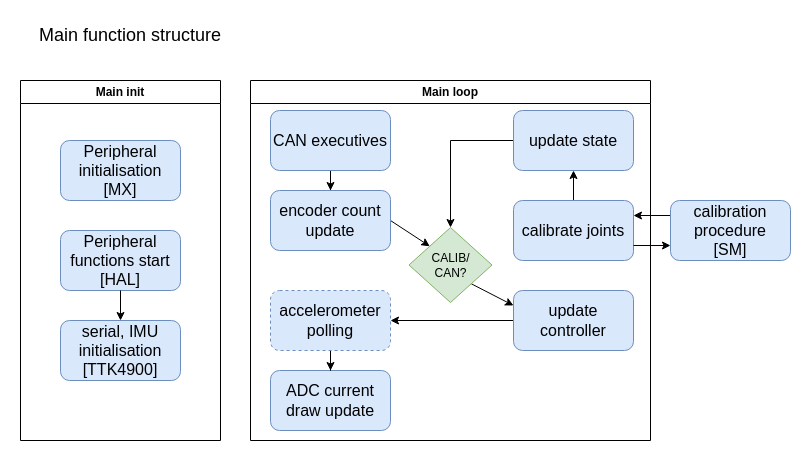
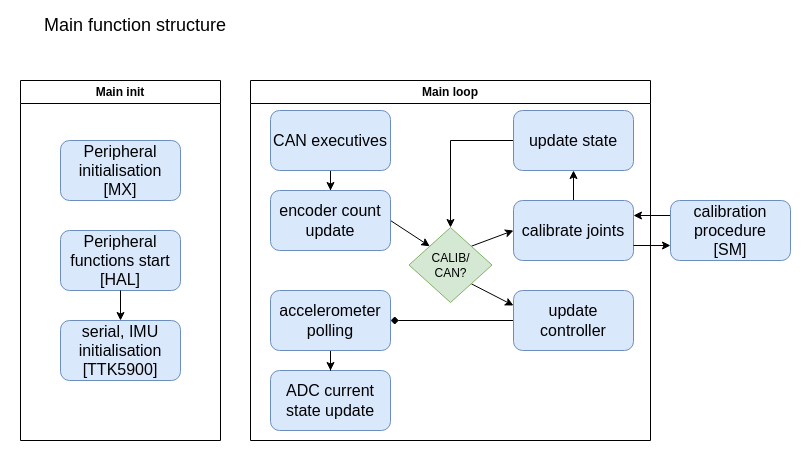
  <mxCell id="0" />
  <mxCell id="1" parent="0" />
- <mxCell id="2" value="Main function structure" style="text;html=1;align=center;verticalAlign=middle;whiteSpace=wrap;rounded=0;fontSize=18;" vertex="1" parent="1"><mxGeometry x="30" y="20" width="200" height="30" as="geometry" /></mxCell>
+ <mxCell id="2" value="Main function structure" style="text;html=1;align=center;verticalAlign=middle;whiteSpace=wrap;rounded=0;fontSize=18;" vertex="1" parent="1"><mxGeometry x="35" y="10" width="200" height="30" as="geometry" /></mxCell>
  <mxCell id="3" value="Main loop" style="swimlane;whiteSpace=wrap;html=1;" vertex="1" parent="1"><mxGeometry x="250" y="80" width="400" height="360" as="geometry" /></mxCell>
  <mxCell id="4" value="" style="edgeStyle=orthogonalEdgeStyle;rounded=0;orthogonalLoop=1;jettySize=auto;html=1;" edge="1" parent="3" source="5" target="7"><mxGeometry relative="1" as="geometry" /></mxCell>
  <mxCell id="5" value="CAN executives" style="rounded=1;whiteSpace=wrap;html=1;fontSize=16;fillColor=#dae8fc;strokeColor=#6c8ebf;" vertex="1" parent="3"><mxGeometry x="20" y="30" width="120" height="60" as="geometry" /></mxCell>
  <mxCell id="6" style="rounded=0;orthogonalLoop=1;jettySize=auto;html=1;exitX=1;exitY=0.5;exitDx=0;exitDy=0;entryX=0;entryY=0;entryDx=0;entryDy=0;" edge="1" parent="3" source="7" target="11"><mxGeometry relative="1" as="geometry" /></mxCell>
  <mxCell id="7" value="encoder count update" style="rounded=1;whiteSpace=wrap;html=1;fontSize=16;fillColor=#dae8fc;strokeColor=#6c8ebf;" vertex="1" parent="3"><mxGeometry x="20" y="110" width="120" height="60" as="geometry" /></mxCell>
- <mxCell id="8" value="ADC current draw update" style="rounded=1;whiteSpace=wrap;html=1;fontSize=16;fillColor=#dae8fc;strokeColor=#6c8ebf;" vertex="1" parent="3"><mxGeometry x="20" y="290" width="120" height="60" as="geometry" /></mxCell>
+ <mxCell id="8" value="ADC current state update" style="rounded=1;whiteSpace=wrap;html=1;fontSize=16;fillColor=#dae8fc;strokeColor=#6c8ebf;" vertex="1" parent="3"><mxGeometry x="20" y="290" width="120" height="60" as="geometry" /></mxCell>
+ <mxCell id="9" style="rounded=0;orthogonalLoop=1;jettySize=auto;html=1;exitX=1;exitY=0;exitDx=0;exitDy=0;entryX=0;entryY=0.5;entryDx=0;entryDy=0;" edge="1" parent="3" source="11" target="13"><mxGeometry relative="1" as="geometry" /></mxCell>
  <mxCell id="10" style="rounded=0;orthogonalLoop=1;jettySize=auto;html=1;exitX=1;exitY=1;exitDx=0;exitDy=0;entryX=0;entryY=0.25;entryDx=0;entryDy=0;" edge="1" parent="3" source="11" target="15"><mxGeometry relative="1" as="geometry" /></mxCell>
  <mxCell id="11" value="CALIB/&lt;div&gt;CAN?&lt;/div&gt;" style="rhombus;whiteSpace=wrap;html=1;fillColor=#d5e8d4;strokeColor=#82b366;" vertex="1" parent="3"><mxGeometry x="158.5" y="147" width="83" height="75" as="geometry" /></mxCell>
  <mxCell id="12" value="" style="edgeStyle=orthogonalEdgeStyle;rounded=0;orthogonalLoop=1;jettySize=auto;html=1;" edge="1" parent="3" source="13" target="17"><mxGeometry relative="1" as="geometry" /></mxCell>
  <mxCell id="13" value="calibrate joints" style="rounded=1;whiteSpace=wrap;html=1;fontSize=16;fillColor=#dae8fc;strokeColor=#6c8ebf;" vertex="1" parent="3"><mxGeometry x="263" y="120" width="120" height="60" as="geometry" /></mxCell>
- <mxCell id="14" style="edgeStyle=orthogonalEdgeStyle;rounded=0;orthogonalLoop=1;jettySize=auto;html=1;exitX=0;exitY=0.5;exitDx=0;exitDy=0;" edge="1" parent="3" source="15" target="19"><mxGeometry relative="1" as="geometry" /></mxCell>
+ <mxCell id="14" style="edgeStyle=orthogonalEdgeStyle;rounded=0;orthogonalLoop=1;jettySize=auto;html=1;exitX=0;exitY=0.5;exitDx=0;exitDy=0;endArrow=diamond;" edge="1" parent="3" source="15" target="19"><mxGeometry relative="1" as="geometry" /></mxCell>
  <mxCell id="15" value="update controller" style="rounded=1;whiteSpace=wrap;html=1;fontSize=16;fillColor=#dae8fc;strokeColor=#6c8ebf;" vertex="1" parent="3"><mxGeometry x="263" y="210" width="120" height="60" as="geometry" /></mxCell>
  <mxCell id="16" style="edgeStyle=orthogonalEdgeStyle;rounded=0;orthogonalLoop=1;jettySize=auto;html=1;exitX=0;exitY=0.5;exitDx=0;exitDy=0;entryX=0.5;entryY=0;entryDx=0;entryDy=0;" edge="1" parent="3" source="17" target="11"><mxGeometry relative="1" as="geometry" /></mxCell>
  <mxCell id="17" value="update state" style="rounded=1;whiteSpace=wrap;html=1;fontSize=16;fillColor=#dae8fc;strokeColor=#6c8ebf;" vertex="1" parent="3"><mxGeometry x="263" y="30" width="120" height="60" as="geometry" /></mxCell>
  <mxCell id="18" value="" style="edgeStyle=orthogonalEdgeStyle;rounded=0;orthogonalLoop=1;jettySize=auto;html=1;" edge="1" parent="3" source="19" target="8"><mxGeometry relative="1" as="geometry" /></mxCell>
- <mxCell id="19" value="accelerometer polling" style="rounded=1;whiteSpace=wrap;html=1;fontSize=16;fillColor=#dae8fc;strokeColor=#6c8ebf;dashed=1;" vertex="1" parent="3"><mxGeometry x="20" y="210" width="120" height="60" as="geometry" /></mxCell>
+ <mxCell id="19" value="accelerometer polling" style="rounded=1;whiteSpace=wrap;html=1;fontSize=16;fillColor=#dae8fc;strokeColor=#6c8ebf;" vertex="1" parent="3"><mxGeometry x="20" y="210" width="120" height="60" as="geometry" /></mxCell>
  <mxCell id="20" style="edgeStyle=orthogonalEdgeStyle;rounded=0;orthogonalLoop=1;jettySize=auto;html=1;exitX=0;exitY=0.25;exitDx=0;exitDy=0;entryX=1;entryY=0.25;entryDx=0;entryDy=0;" edge="1" parent="1" source="21" target="13"><mxGeometry relative="1" as="geometry" /></mxCell>
  <mxCell id="21" value="calibration procedure&lt;div&gt;[SM]&lt;/div&gt;" style="rounded=1;whiteSpace=wrap;html=1;fontSize=16;fillColor=#dae8fc;strokeColor=#6c8ebf;" vertex="1" parent="1"><mxGeometry x="670" y="200" width="120" height="60" as="geometry" /></mxCell>
  <mxCell id="22" style="edgeStyle=orthogonalEdgeStyle;rounded=0;orthogonalLoop=1;jettySize=auto;html=1;exitX=1;exitY=0.75;exitDx=0;exitDy=0;entryX=0;entryY=0.75;entryDx=0;entryDy=0;" edge="1" parent="1" source="13" target="21"><mxGeometry relative="1" as="geometry" /></mxCell>
  <mxCell id="23" value="Main init" style="swimlane;whiteSpace=wrap;html=1;" vertex="1" parent="1"><mxGeometry x="20" y="80" width="200" height="360" as="geometry" /></mxCell>
- <mxCell id="24" value="serial, IMU initialisation&lt;div&gt;[TTK4900]&lt;/div&gt;" style="rounded=1;whiteSpace=wrap;html=1;fontSize=16;fillColor=#dae8fc;strokeColor=#6c8ebf;" vertex="1" parent="23"><mxGeometry x="40" y="240" width="120" height="60" as="geometry" /></mxCell>
+ <mxCell id="24" value="serial, IMU initialisation&lt;div&gt;[TTK5900]&lt;/div&gt;" style="rounded=1;whiteSpace=wrap;html=1;fontSize=16;fillColor=#dae8fc;strokeColor=#6c8ebf;" vertex="1" parent="23"><mxGeometry x="40" y="240" width="120" height="60" as="geometry" /></mxCell>
  <mxCell id="25" value="Peripheral functions start&lt;div&gt;[HAL]&lt;/div&gt;" style="rounded=1;whiteSpace=wrap;html=1;fontSize=16;fillColor=#dae8fc;strokeColor=#6c8ebf;" vertex="1" parent="23"><mxGeometry x="40" y="150" width="120" height="60" as="geometry" /></mxCell>
  <mxCell id="26" value="Peripheral initialisation&lt;div&gt;[MX]&lt;/div&gt;" style="rounded=1;whiteSpace=wrap;html=1;fontSize=16;fillColor=#dae8fc;strokeColor=#6c8ebf;" vertex="1" parent="23"><mxGeometry x="40" y="60" width="120" height="60" as="geometry" /></mxCell>
  <mxCell id="27" value="" style="edgeStyle=orthogonalEdgeStyle;rounded=0;orthogonalLoop=1;jettySize=auto;html=1;" edge="1" parent="23" source="25" target="24"><mxGeometry relative="1" as="geometry" /></mxCell>
